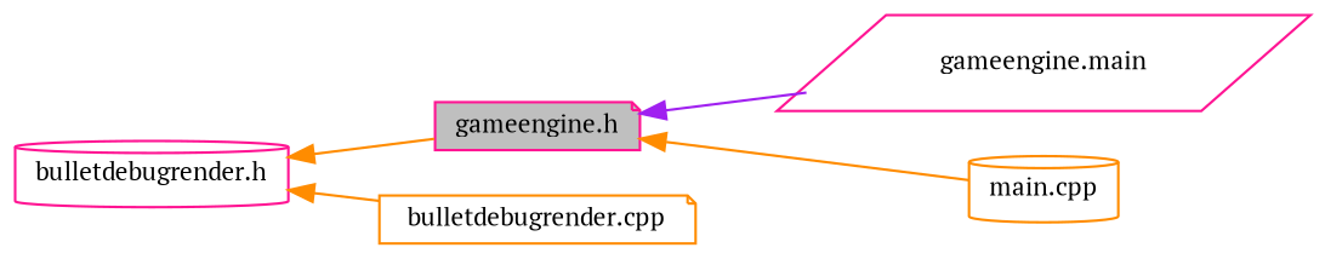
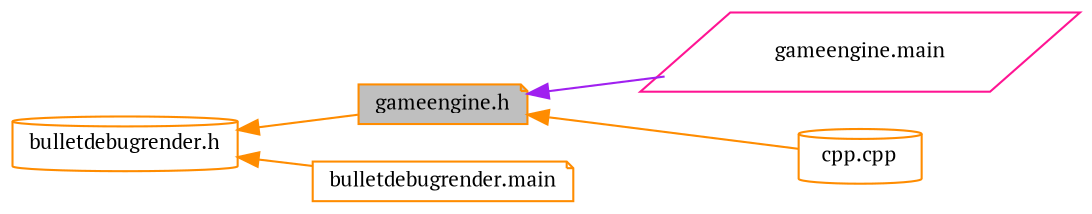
  digraph {
    fontname="PT Serif"
    rankdir=LR
    node [color=darkorange fillcolor=white fontname="PT Serif" fontsize=10 shape=note style=filled]
    edge [color=darkorange dir=back fontname="PT Serif" fontsize=10 labelfontname=Helvetica labelfontsize=10 style=solid]
-   n1 [color=deeppink fillcolor=grey75 fontcolor=black height=0.2 label="gameengine.h" width=0.4]
+   n1 [fillcolor=grey75 fontcolor=black height=0.2 label="gameengine.h" width=0.4]
    n2 [color=deeppink height=0.2 label="gameengine.main" shape=parallelogram width=0.4]
-   n3 [height=0.2 label="main.cpp" shape=cylinder width=0.4]
-   n4 [color=deeppink height=0.2 label="bulletdebugrender.h" shape=cylinder width=0.4]
-   n5 [height=0.2 label="bulletdebugrender.cpp" width=0.4]
+   n3 [height=0.2 label="cpp.cpp" shape=cylinder width=0.4]
+   n4 [height=0.2 label="bulletdebugrender.h" shape=cylinder width=0.4]
+   n5 [height=0.2 label="bulletdebugrender.main" width=0.4]
    n1 -> n2 [color=purple]
    n1 -> n3
    n4 -> n1
    n4 -> n5
  }
